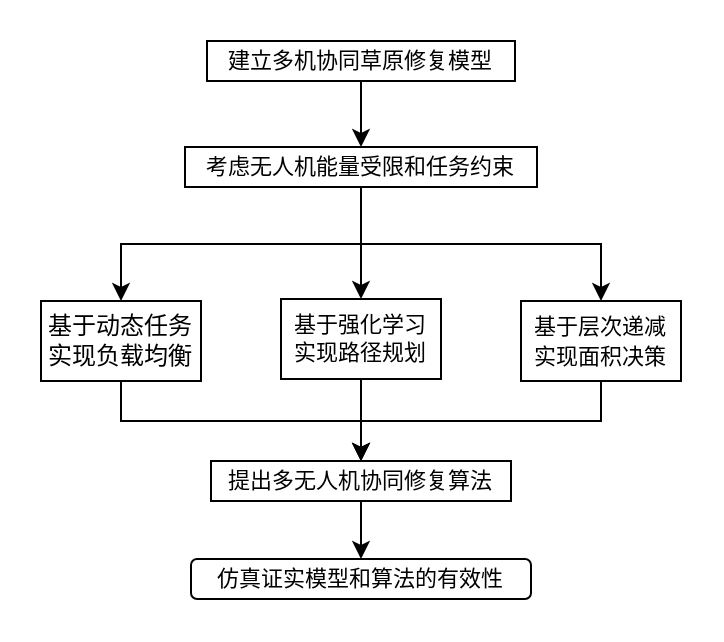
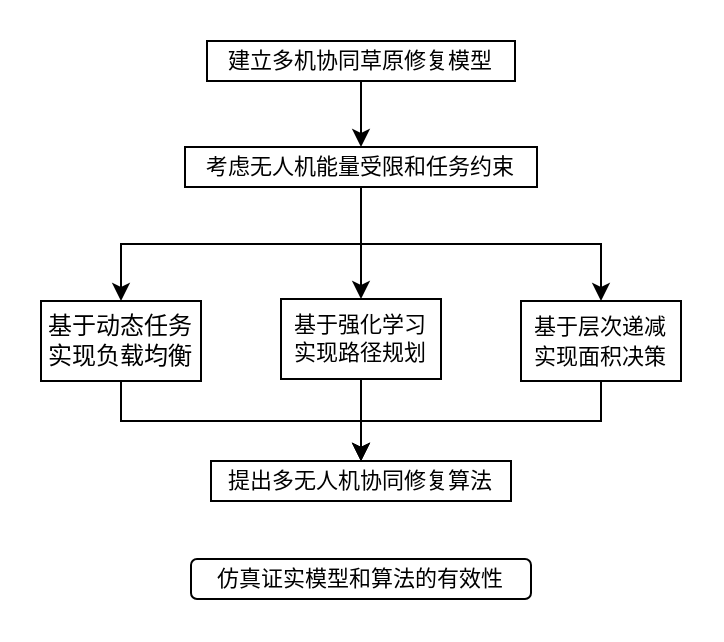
  <mxCell id="0" />
  <mxCell id="1" parent="0" />
  <mxCell id="2" style="edgeStyle=orthogonalEdgeStyle;rounded=0;orthogonalLoop=1;jettySize=auto;html=1;exitX=0.5;exitY=1;exitDx=0;exitDy=0;" edge="1" parent="1" source="3" target="7"><mxGeometry relative="1" as="geometry" /></mxCell>
  <mxCell id="3" value="&lt;font style=&quot;font-size: 11px;&quot; face=&quot;宋体&quot;&gt;建立多机协同草原修复模型&lt;/font&gt;" style="rounded=0;whiteSpace=wrap;html=1;" parent="1" vertex="1"><mxGeometry x="103" y="20" width="154" height="20" as="geometry" /></mxCell>
  <mxCell id="4" style="edgeStyle=orthogonalEdgeStyle;rounded=0;orthogonalLoop=1;jettySize=auto;html=1;exitX=0.5;exitY=1;exitDx=0;exitDy=0;" parent="1" source="7" target="11" edge="1"><mxGeometry relative="1" as="geometry" /></mxCell>
  <mxCell id="5" style="edgeStyle=orthogonalEdgeStyle;rounded=0;orthogonalLoop=1;jettySize=auto;html=1;exitX=0.5;exitY=1;exitDx=0;exitDy=0;entryX=0.5;entryY=0;entryDx=0;entryDy=0;" parent="1" source="7" target="13" edge="1"><mxGeometry relative="1" as="geometry" /></mxCell>
  <mxCell id="6" style="edgeStyle=orthogonalEdgeStyle;rounded=0;orthogonalLoop=1;jettySize=auto;html=1;exitX=0.5;exitY=1;exitDx=0;exitDy=0;entryX=0.5;entryY=0;entryDx=0;entryDy=0;" edge="1" parent="1" source="7" target="9"><mxGeometry relative="1" as="geometry" /></mxCell>
  <mxCell id="7" value="&lt;font style=&quot;font-size: 11px;&quot; face=&quot;宋体&quot;&gt;考虑无人机能量受限和任务约束&lt;/font&gt;" style="rounded=0;whiteSpace=wrap;html=1;" parent="1" vertex="1"><mxGeometry x="92" y="73" width="176" height="20" as="geometry" /></mxCell>
  <mxCell id="8" style="edgeStyle=orthogonalEdgeStyle;rounded=0;orthogonalLoop=1;jettySize=auto;html=1;exitX=0.5;exitY=1;exitDx=0;exitDy=0;entryX=0.5;entryY=0;entryDx=0;entryDy=0;" parent="1" source="9" target="15" edge="1"><mxGeometry relative="1" as="geometry" /></mxCell>
  <mxCell id="9" value="&lt;font face=&quot;宋体&quot; style=&quot;font-size: 11px;&quot;&gt;基于强化学习&lt;br style=&quot;font-size: 11px;&quot;&gt;实现路径规划&lt;/font&gt;" style="rounded=0;whiteSpace=wrap;html=1;fontSize=11;" parent="1" vertex="1"><mxGeometry x="140" y="149" width="80" height="40" as="geometry" /></mxCell>
  <mxCell id="10" style="edgeStyle=orthogonalEdgeStyle;rounded=0;orthogonalLoop=1;jettySize=auto;html=1;exitX=0.5;exitY=1;exitDx=0;exitDy=0;" parent="1" source="11" target="15" edge="1"><mxGeometry relative="1" as="geometry" /></mxCell>
  <mxCell id="11" value="&lt;font face=&quot;宋体&quot;&gt;基于动态任务&lt;br&gt;实现负载均衡&lt;/font&gt;" style="rounded=0;whiteSpace=wrap;html=1;" parent="1" vertex="1"><mxGeometry x="20" y="150" width="80" height="40" as="geometry" /></mxCell>
  <mxCell id="12" style="edgeStyle=orthogonalEdgeStyle;rounded=0;orthogonalLoop=1;jettySize=auto;html=1;exitX=0.5;exitY=1;exitDx=0;exitDy=0;entryX=0.5;entryY=0;entryDx=0;entryDy=0;" parent="1" source="13" target="15" edge="1"><mxGeometry relative="1" as="geometry" /></mxCell>
  <mxCell id="13" value="&lt;font style=&quot;font-size: 11px;&quot; face=&quot;宋体&quot;&gt;基于层次递减&lt;br style=&quot;font-size: 11px;&quot;&gt;实现面积决策&lt;/font&gt;" style="rounded=0;whiteSpace=wrap;html=1;" parent="1" vertex="1"><mxGeometry x="260" y="150" width="80" height="40" as="geometry" /></mxCell>
- <mxCell id="14" style="edgeStyle=orthogonalEdgeStyle;rounded=0;orthogonalLoop=1;jettySize=auto;html=1;exitX=0.5;exitY=1;exitDx=0;exitDy=0;entryX=0.5;entryY=0;entryDx=0;entryDy=0;" parent="1" source="15" target="16" edge="1"><mxGeometry relative="1" as="geometry" /></mxCell>
  <mxCell id="15" value="&lt;font style=&quot;font-size: 11px;&quot; face=&quot;宋体&quot;&gt;提出多无人机协同修复算法&lt;/font&gt;" style="rounded=0;whiteSpace=wrap;html=1;" parent="1" vertex="1"><mxGeometry x="105" y="230" width="150" height="20" as="geometry" /></mxCell>
  <mxCell id="16" value="&lt;font style=&quot;font-size: 11px;&quot; face=&quot;宋体&quot;&gt;仿真证实模型和算法的有效性&lt;/font&gt;" style="rounded=1;whiteSpace=wrap;html=1;glass=0;shadow=0;sketch=0;gradientColor=none;" parent="1" vertex="1"><mxGeometry x="95" y="279" width="170" height="20" as="geometry" /></mxCell>
